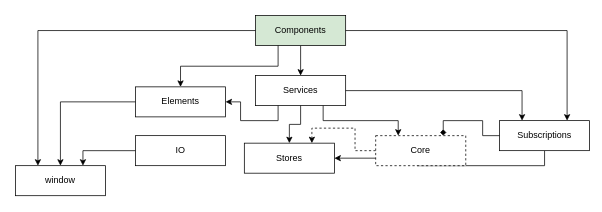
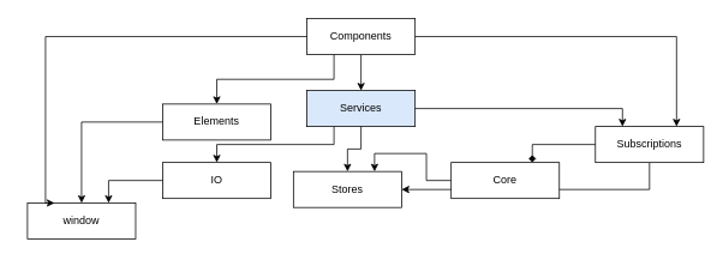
  <mxCell id="0" />
  <mxCell id="1" parent="0" />
- <mxCell id="2" value="Services" style="rounded=0;whiteSpace=wrap;html=1;" parent="1" vertex="1"><mxGeometry x="340" y="100" width="120" height="40" as="geometry" /></mxCell>
+ <mxCell id="2" value="Services" style="rounded=0;whiteSpace=wrap;html=1;fillColor=#dae8fc;" parent="1" vertex="1"><mxGeometry x="340" y="100" width="120" height="40" as="geometry" /></mxCell>
  <mxCell id="3" style="edgeStyle=orthogonalEdgeStyle;rounded=0;orthogonalLoop=1;jettySize=auto;html=1;exitX=0.5;exitY=1;exitDx=0;exitDy=0;entryX=0.5;entryY=0;entryDx=0;entryDy=0;" parent="1" source="4" target="2" edge="1"><mxGeometry relative="1" as="geometry" /></mxCell>
- <mxCell id="4" value="Components" style="rounded=0;whiteSpace=wrap;html=1;fillColor=#d5e8d4;" parent="1" vertex="1"><mxGeometry x="340" y="20" width="120" height="40" as="geometry" /></mxCell>
+ <mxCell id="4" value="Components" style="rounded=0;whiteSpace=wrap;html=1;" parent="1" vertex="1"><mxGeometry x="340" y="20" width="120" height="40" as="geometry" /></mxCell>
  <mxCell id="5" value="Elements" style="rounded=0;whiteSpace=wrap;html=1;" parent="1" vertex="1"><mxGeometry x="180" y="115" width="120" height="40" as="geometry" /></mxCell>
  <mxCell id="6" style="edgeStyle=orthogonalEdgeStyle;rounded=0;orthogonalLoop=1;jettySize=auto;html=1;exitX=0.25;exitY=1;exitDx=0;exitDy=0;entryX=0.5;entryY=0;entryDx=0;entryDy=0;" parent="1" source="4" target="5" edge="1"><mxGeometry relative="1" as="geometry" /></mxCell>
  <mxCell id="7" value="Stores" style="rounded=0;whiteSpace=wrap;html=1;" parent="1" vertex="1"><mxGeometry x="325" y="190" width="120" height="40" as="geometry" /></mxCell>
  <mxCell id="8" style="edgeStyle=orthogonalEdgeStyle;rounded=0;orthogonalLoop=1;jettySize=auto;html=1;exitX=0.5;exitY=1;exitDx=0;exitDy=0;entryX=0.5;entryY=0;entryDx=0;entryDy=0;" parent="1" source="2" target="7" edge="1"><mxGeometry relative="1" as="geometry" /></mxCell>
- <mxCell id="9" value="" style="edgeStyle=orthogonalEdgeStyle;rounded=0;orthogonalLoop=1;jettySize=auto;html=1;entryX=0.75;entryY=0;entryDx=0;entryDy=0;dashed=1;" parent="1" source="21" target="7" edge="1"><mxGeometry relative="1" as="geometry" /></mxCell>
+ <mxCell id="9" value="" style="edgeStyle=orthogonalEdgeStyle;rounded=0;orthogonalLoop=1;jettySize=auto;html=1;entryX=0.75;entryY=0;entryDx=0;entryDy=0;" parent="1" source="21" target="7" edge="1"><mxGeometry relative="1" as="geometry" /></mxCell>
  <mxCell id="10" style="edgeStyle=orthogonalEdgeStyle;rounded=0;orthogonalLoop=1;jettySize=auto;html=1;exitX=0.5;exitY=1;exitDx=0;exitDy=0;entryX=1;entryY=0.5;entryDx=0;entryDy=0;" edge="1" parent="1" source="11" target="7"><mxGeometry relative="1" as="geometry" /></mxCell>
- <mxCell id="11" value="Subscriptions" style="rounded=0;whiteSpace=wrap;html=1;" parent="1" vertex="1"><mxGeometry x="665" y="160" width="120" height="40" as="geometry" /></mxCell>
+ <mxCell id="11" value="Subscriptions" style="rounded=0;whiteSpace=wrap;html=1;" parent="1" vertex="1"><mxGeometry x="660" y="140" width="120" height="40" as="geometry" /></mxCell>
  <mxCell id="12" style="edgeStyle=orthogonalEdgeStyle;rounded=0;orthogonalLoop=1;jettySize=auto;html=1;exitX=1;exitY=0.5;exitDx=0;exitDy=0;entryX=0.25;entryY=0;entryDx=0;entryDy=0;" parent="1" source="2" target="11" edge="1"><mxGeometry relative="1" as="geometry" /></mxCell>
  <mxCell id="13" style="edgeStyle=orthogonalEdgeStyle;rounded=0;orthogonalLoop=1;jettySize=auto;html=1;exitX=1;exitY=0.5;exitDx=0;exitDy=0;entryX=0.75;entryY=0;entryDx=0;entryDy=0;" parent="1" source="4" target="11" edge="1"><mxGeometry relative="1" as="geometry" /></mxCell>
- <mxCell id="14" value="" style="edgeStyle=orthogonalEdgeStyle;rounded=0;orthogonalLoop=1;jettySize=auto;html=1;exitX=0.75;exitY=1;exitDx=0;exitDy=0;entryX=0.25;entryY=0;entryDx=0;entryDy=0;" parent="1" source="2" target="21" edge="1"><mxGeometry relative="1" as="geometry" /></mxCell>
  <mxCell id="15" value="IO" style="rounded=0;whiteSpace=wrap;html=1;" parent="1" vertex="1"><mxGeometry x="180" y="180" width="120" height="40" as="geometry" /></mxCell>
- <mxCell id="16" style="edgeStyle=orthogonalEdgeStyle;rounded=0;orthogonalLoop=1;jettySize=auto;html=1;exitX=0.25;exitY=1;exitDx=0;exitDy=0;" parent="1" source="2" target="5" edge="1"><mxGeometry relative="1" as="geometry" /></mxCell>
- <mxCell id="17" value="window" style="rounded=0;whiteSpace=wrap;html=1;" parent="1" vertex="1"><mxGeometry x="20" y="220" width="120" height="40" as="geometry" /></mxCell>
+ <mxCell id="16" style="edgeStyle=orthogonalEdgeStyle;rounded=0;orthogonalLoop=1;jettySize=auto;html=1;exitX=0.25;exitY=1;exitDx=0;exitDy=0;entryX=0.5;entryY=0;entryDx=0;entryDy=0;" parent="1" source="2" target="15" edge="1"><mxGeometry relative="1" as="geometry" /></mxCell>
+ <mxCell id="17" value="window" style="rounded=0;whiteSpace=wrap;html=1;" parent="1" vertex="1"><mxGeometry x="30" y="225" width="120" height="40" as="geometry" /></mxCell>
  <mxCell id="18" style="edgeStyle=orthogonalEdgeStyle;rounded=0;orthogonalLoop=1;jettySize=auto;html=1;exitX=0;exitY=0.5;exitDx=0;exitDy=0;entryX=0.25;entryY=0;entryDx=0;entryDy=0;" parent="1" source="4" target="17" edge="1"><mxGeometry relative="1" as="geometry"><mxPoint x="80" y="100" as="targetPoint" /><Array as="points"><mxPoint x="50" y="40" /></Array></mxGeometry></mxCell>
  <mxCell id="19" value="" style="edgeStyle=orthogonalEdgeStyle;rounded=0;orthogonalLoop=1;jettySize=auto;html=1;" parent="1" source="5" target="17" edge="1"><mxGeometry relative="1" as="geometry" /></mxCell>
  <mxCell id="20" style="edgeStyle=orthogonalEdgeStyle;rounded=0;orthogonalLoop=1;jettySize=auto;html=1;exitX=0;exitY=0.5;exitDx=0;exitDy=0;entryX=0.75;entryY=0;entryDx=0;entryDy=0;" parent="1" source="15" target="17" edge="1"><mxGeometry relative="1" as="geometry" /></mxCell>
- <mxCell id="21" value="Core" style="rounded=0;whiteSpace=wrap;html=1;dashed=1;" parent="1" vertex="1"><mxGeometry x="500" y="180" width="120" height="40" as="geometry" /></mxCell>
+ <mxCell id="21" value="Core" style="rounded=0;whiteSpace=wrap;html=1;" parent="1" vertex="1"><mxGeometry x="500" y="180" width="120" height="40" as="geometry" /></mxCell>
  <mxCell id="22" value="" style="edgeStyle=orthogonalEdgeStyle;rounded=0;orthogonalLoop=1;jettySize=auto;html=1;entryX=0.75;entryY=0;entryDx=0;entryDy=0;endArrow=diamond;" edge="1" parent="1" source="11" target="21"><mxGeometry relative="1" as="geometry"><mxPoint x="820" y="200" as="sourcePoint" /><mxPoint x="430" y="260" as="targetPoint" /></mxGeometry></mxCell>
